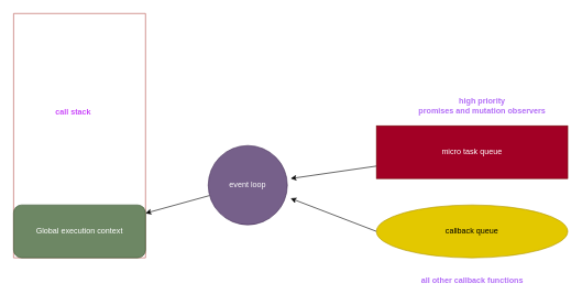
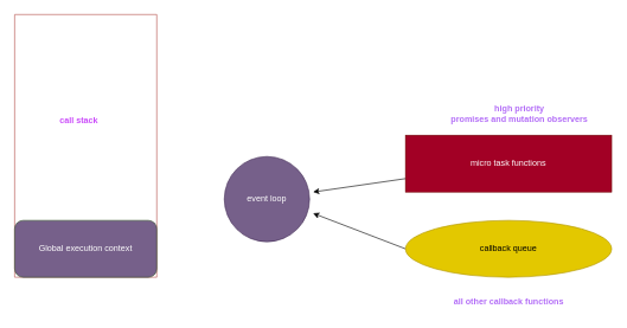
  <mxCell id="0" />
  <mxCell id="1" parent="0" />
  <mxCell id="2" style="edgeStyle=none;html=1;exitX=0.5;exitY=1;exitDx=0;exitDy=0;" parent="1" source="3" edge="1"><mxGeometry relative="1" as="geometry"><mxPoint x="120" y="390" as="targetPoint" /></mxGeometry></mxCell>
  <mxCell id="3" value="" style="swimlane;startSize=0;fillColor=#f8cecc;strokeColor=#b85450;" parent="1" vertex="1"><mxGeometry x="20" y="20" width="200" height="370" as="geometry"><mxRectangle x="10" y="30" width="50" height="40" as="alternateBounds" /></mxGeometry></mxCell>
- <mxCell id="4" value="Global execution context" style="rounded=1;whiteSpace=wrap;html=1;fillColor=#6d8764;fontColor=#ffffff;strokeColor=#3A5431;" parent="3" vertex="1"><mxGeometry y="290" width="200" height="80" as="geometry" /></mxCell>
+ <mxCell id="4" value="Global execution context" style="rounded=1;whiteSpace=wrap;html=1;fillColor=#76608a;fontColor=#ffffff;strokeColor=#3A5431;" parent="3" vertex="1"><mxGeometry y="290" width="200" height="80" as="geometry" /></mxCell>
  <mxCell id="5" value="call stack" style="text;html=1;align=center;verticalAlign=middle;resizable=0;points=[];autosize=1;strokeColor=none;fillColor=none;fontStyle=1;fontColor=#CA49FA;" parent="3" vertex="1"><mxGeometry x="50" y="135" width="80" height="30" as="geometry" /></mxCell>
  <mxCell id="6" style="edgeStyle=none;html=1;exitX=0;exitY=0.5;exitDx=0;exitDy=0;" parent="1" source="7" edge="1"><mxGeometry relative="1" as="geometry"><mxPoint x="440" y="300" as="targetPoint" /></mxGeometry></mxCell>
  <mxCell id="7" value="callback queue" style="ellipse;whiteSpace=wrap;html=1;fillColor=#e3c800;strokeColor=#B09500;fontColor=#000000;" parent="1" vertex="1"><mxGeometry x="570" y="310" width="290" height="80" as="geometry" /></mxCell>
  <mxCell id="8" value="" style="edgeStyle=none;html=1;" parent="1" source="9" edge="1"><mxGeometry relative="1" as="geometry"><mxPoint x="440" y="270" as="targetPoint" /></mxGeometry></mxCell>
- <mxCell id="9" value="micro task queue" style="rounded=0;whiteSpace=wrap;html=1;fillColor=#a20025;fontColor=#ffffff;strokeColor=#6F0000;" parent="1" vertex="1"><mxGeometry x="570" y="190" width="290" height="80" as="geometry" /></mxCell>
- <mxCell id="10" value="" style="edgeStyle=none;html=1;" parent="1" source="11" target="4" edge="1"><mxGeometry relative="1" as="geometry" /></mxCell>
+ <mxCell id="9" value="micro task functions" style="rounded=0;whiteSpace=wrap;html=1;fillColor=#a20025;fontColor=#ffffff;strokeColor=#6F0000;" parent="1" vertex="1"><mxGeometry x="570" y="190" width="290" height="80" as="geometry" /></mxCell>
  <mxCell id="11" value="event loop" style="ellipse;whiteSpace=wrap;html=1;aspect=fixed;fillColor=#76608a;fontColor=#ffffff;strokeColor=#432D57;" parent="1" vertex="1"><mxGeometry x="315" y="220" width="120" height="120" as="geometry" /></mxCell>
  <mxCell id="12" value="high priority&lt;br&gt;promises and mutation observers" style="text;html=1;align=center;verticalAlign=middle;resizable=0;points=[];autosize=1;strokeColor=none;fillColor=none;fontStyle=1;fontColor=#B26CF7;" parent="1" vertex="1"><mxGeometry x="620" y="140" width="220" height="40" as="geometry" /></mxCell>
  <mxCell id="13" value="all other callback functions" style="text;html=1;align=center;verticalAlign=middle;resizable=0;points=[];autosize=1;strokeColor=none;fillColor=none;fontStyle=1;labelBackgroundColor=none;fontColor=#B26CF7;" parent="1" vertex="1"><mxGeometry x="625" y="410" width="180" height="30" as="geometry" /></mxCell>
